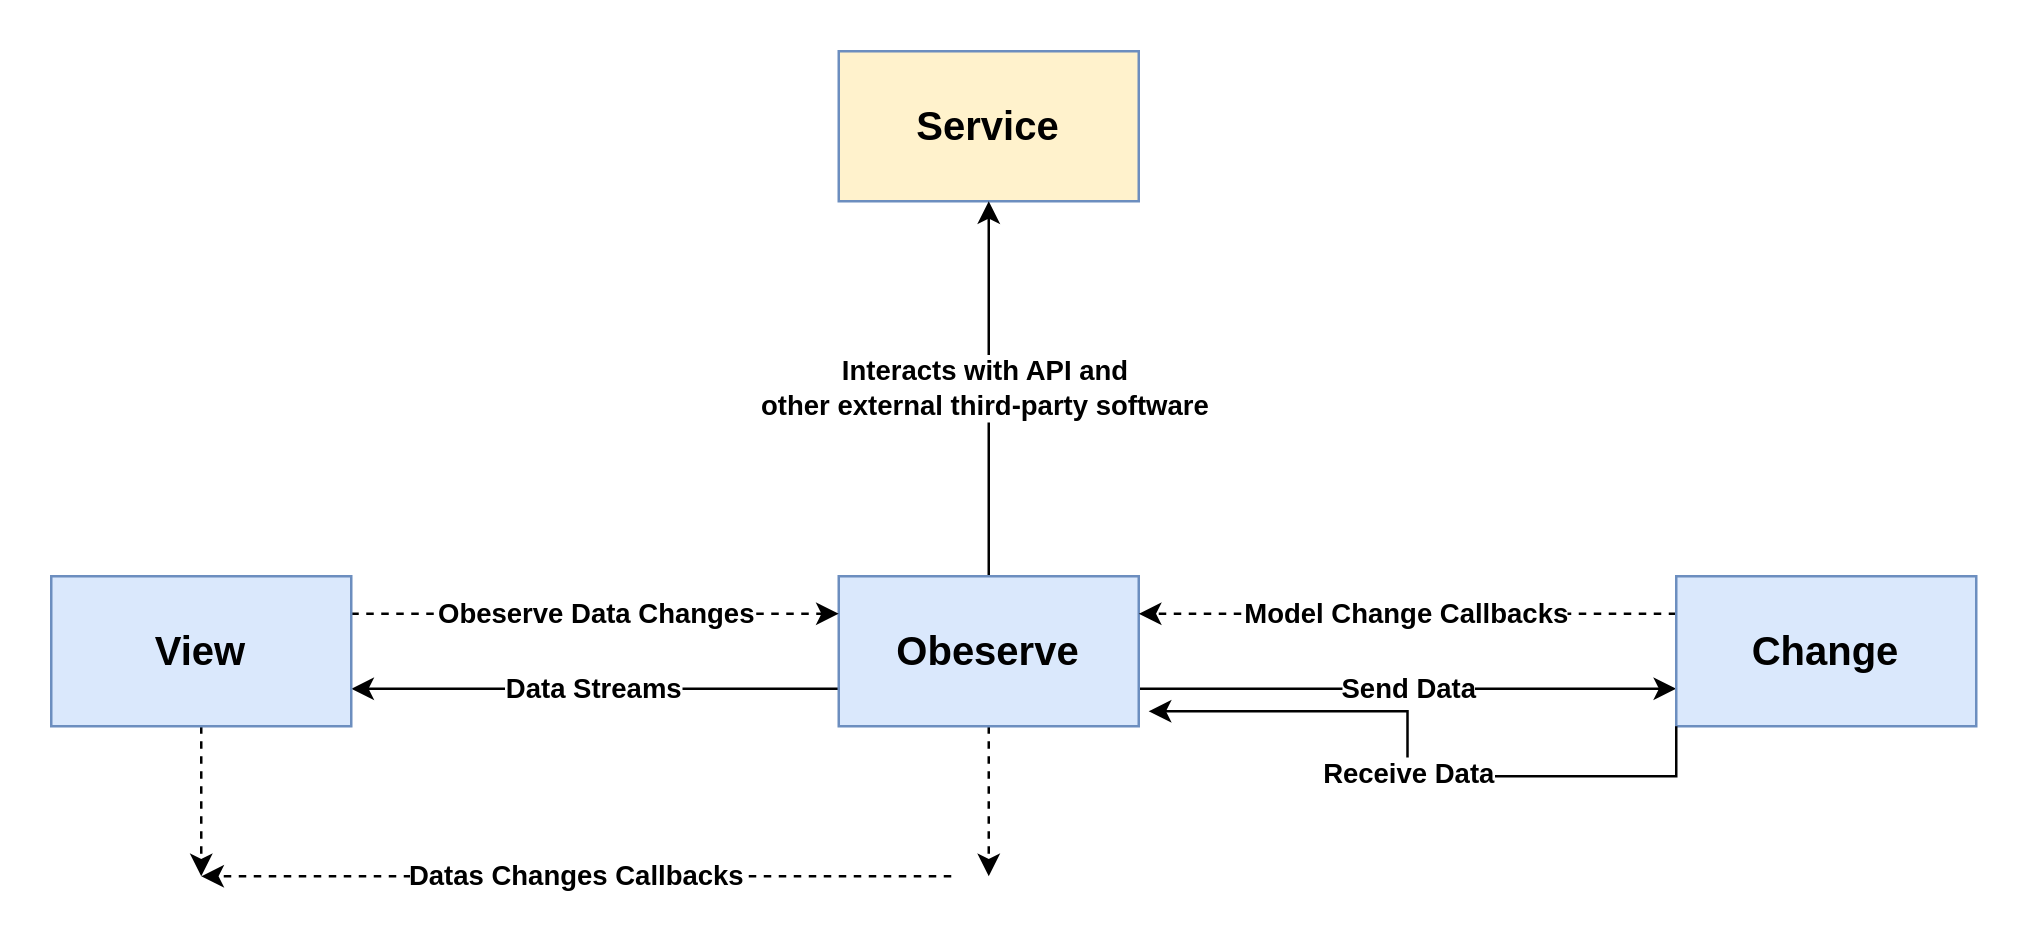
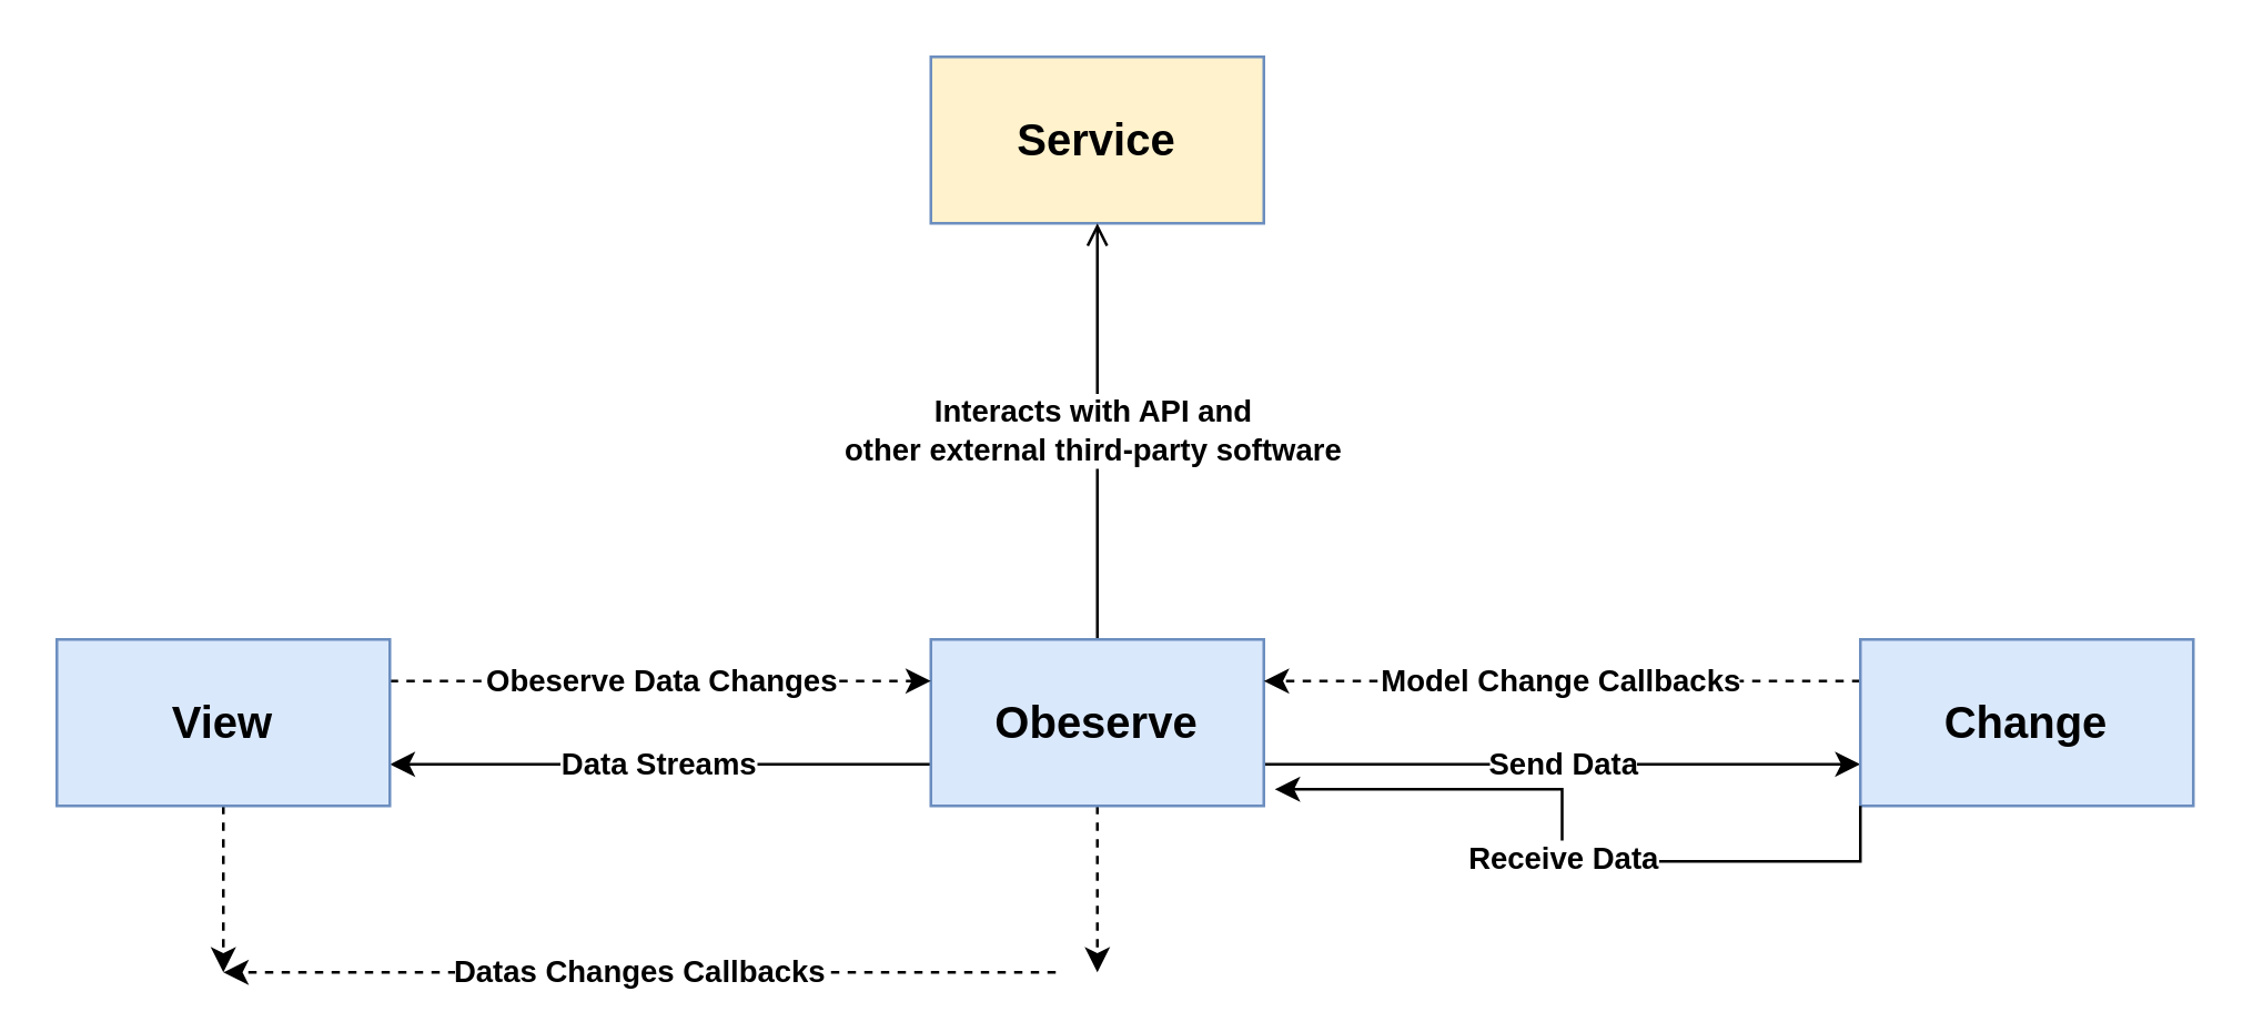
  <mxCell id="0" />
  <mxCell id="1" parent="0" />
  <mxCell id="2" value="&lt;b&gt;&lt;font style=&quot;font-size: 16px;&quot;&gt;Service&lt;/font&gt;&lt;/b&gt;" style="rounded=0;whiteSpace=wrap;html=1;fillColor=#fff2cc;strokeColor=#6c8ebf;" vertex="1" parent="1"><mxGeometry x="335" y="20" width="120" height="60" as="geometry" /></mxCell>
- <mxCell id="3" value="&lt;b&gt;Interacts with API and&amp;nbsp;&lt;/b&gt;&lt;div&gt;&lt;b&gt;other external third-party software&amp;nbsp;&lt;/b&gt;&lt;/div&gt;" style="edgeStyle=orthogonalEdgeStyle;rounded=0;orthogonalLoop=1;jettySize=auto;html=1;entryX=0.5;entryY=1;entryDx=0;entryDy=0;" edge="1" parent="1" source="7" target="2"><mxGeometry relative="1" as="geometry" /></mxCell>
+ <mxCell id="3" value="&lt;b&gt;Interacts with API and&amp;nbsp;&lt;/b&gt;&lt;div&gt;&lt;b&gt;other external third-party software&amp;nbsp;&lt;/b&gt;&lt;/div&gt;" style="edgeStyle=orthogonalEdgeStyle;rounded=0;orthogonalLoop=1;jettySize=auto;html=1;entryX=0.5;entryY=1;entryDx=0;entryDy=0;endArrow=open;" edge="1" parent="1" source="7" target="2"><mxGeometry relative="1" as="geometry" /></mxCell>
  <mxCell id="4" value="Data Streams" style="edgeStyle=orthogonalEdgeStyle;rounded=0;orthogonalLoop=1;jettySize=auto;html=1;exitX=0;exitY=0.75;exitDx=0;exitDy=0;entryX=1;entryY=0.75;entryDx=0;entryDy=0;fontStyle=1" edge="1" parent="1" source="7" target="10"><mxGeometry relative="1" as="geometry" /></mxCell>
  <mxCell id="5" style="edgeStyle=orthogonalEdgeStyle;rounded=0;orthogonalLoop=1;jettySize=auto;html=1;dashed=1;" edge="1" parent="1" source="7"><mxGeometry relative="1" as="geometry"><mxPoint x="395" y="350" as="targetPoint" /></mxGeometry></mxCell>
  <mxCell id="6" value="Send Data" style="edgeStyle=orthogonalEdgeStyle;rounded=0;orthogonalLoop=1;jettySize=auto;html=1;exitX=1;exitY=0.75;exitDx=0;exitDy=0;entryX=0;entryY=0.75;entryDx=0;entryDy=0;fontStyle=1" edge="1" parent="1" source="7" target="12"><mxGeometry relative="1" as="geometry" /></mxCell>
  <mxCell id="7" value="&lt;b&gt;&lt;font style=&quot;font-size: 16px;&quot;&gt;Obeserve&lt;/font&gt;&lt;/b&gt;" style="rounded=0;whiteSpace=wrap;html=1;fillColor=#dae8fc;strokeColor=#6c8ebf;" vertex="1" parent="1"><mxGeometry x="335" y="230" width="120" height="60" as="geometry" /></mxCell>
  <mxCell id="8" value="Obeserve Data Changes" style="edgeStyle=orthogonalEdgeStyle;rounded=0;orthogonalLoop=1;jettySize=auto;html=1;exitX=1;exitY=0.25;exitDx=0;exitDy=0;entryX=0;entryY=0.25;entryDx=0;entryDy=0;dashed=1;fontStyle=1" edge="1" parent="1" source="10" target="7"><mxGeometry relative="1" as="geometry" /></mxCell>
  <mxCell id="9" style="edgeStyle=orthogonalEdgeStyle;rounded=0;orthogonalLoop=1;jettySize=auto;html=1;dashed=1;" edge="1" parent="1" source="10"><mxGeometry relative="1" as="geometry"><mxPoint x="80" y="350" as="targetPoint" /></mxGeometry></mxCell>
  <mxCell id="10" value="&lt;span style=&quot;font-size: 16px;&quot;&gt;&lt;b&gt;View&lt;/b&gt;&lt;/span&gt;&lt;span style=&quot;color: rgba(0, 0, 0, 0); font-family: monospace; font-size: 0px; text-align: start; text-wrap: nowrap;&quot;&gt;%3CmxGraphModel%3E%3Croot%3E%3CmxCell%20id%3D%220%22%2F%3E%3CmxCell%20id%3D%221%22%20parent%3D%220%22%2F%3E%3CmxCell%20id%3D%222%22%20value%3D%22%26lt%3Bb%26gt%3B%26lt%3Bfont%20style%3D%26quot%3Bfont-size%3A%2016px%3B%26quot%3B%26gt%3BController%26lt%3B%2Ffont%26gt%3B%26lt%3B%2Fb%26gt%3B%22%20style%3D%22rounded%3D0%3BwhiteSpace%3Dwrap%3Bhtml%3D1%3BfillColor%3D%23dae8fc%3BstrokeColor%3D%236c8ebf%3B%22%20vertex%3D%221%22%20parent%3D%221%22%3E%3CmxGeometry%20x%3D%22365%22%20y%3D%22490%22%20width%3D%22120%22%20height%3D%2260%22%20as%3D%22geometry%22%2F%3E%3C%2FmxCell%3E%3C%2Froot%3E%3C%2FmxGraphModel%3E&lt;/span&gt;" style="rounded=0;whiteSpace=wrap;html=1;fillColor=#dae8fc;strokeColor=#6c8ebf;" vertex="1" parent="1"><mxGeometry x="20" y="230" width="120" height="60" as="geometry" /></mxCell>
  <mxCell id="11" value="Model Change Callbacks" style="edgeStyle=orthogonalEdgeStyle;rounded=0;orthogonalLoop=1;jettySize=auto;html=1;exitX=0;exitY=0.25;exitDx=0;exitDy=0;entryX=1;entryY=0.25;entryDx=0;entryDy=0;dashed=1;fontStyle=1" edge="1" parent="1" source="12" target="7"><mxGeometry relative="1" as="geometry" /></mxCell>
  <mxCell id="12" value="&lt;span style=&quot;font-size: 16px;&quot;&gt;&lt;b&gt;Change&lt;/b&gt;&lt;/span&gt;" style="rounded=0;whiteSpace=wrap;html=1;fillColor=#dae8fc;strokeColor=#6c8ebf;" vertex="1" parent="1"><mxGeometry x="670" y="230" width="120" height="60" as="geometry" /></mxCell>
  <mxCell id="13" value="&lt;b&gt;Datas Changes Callbacks&lt;/b&gt;" style="endArrow=classic;html=1;rounded=0;dashed=1;" edge="1" parent="1"><mxGeometry width="50" height="50" relative="1" as="geometry"><mxPoint x="380" y="350" as="sourcePoint" /><mxPoint x="80" y="350" as="targetPoint" /></mxGeometry></mxCell>
  <mxCell id="14" value="Receive Data" style="edgeStyle=orthogonalEdgeStyle;rounded=0;orthogonalLoop=1;jettySize=auto;html=1;exitX=0;exitY=1;exitDx=0;exitDy=0;entryX=1.033;entryY=0.9;entryDx=0;entryDy=0;entryPerimeter=0;fontStyle=1" edge="1" parent="1" source="12" target="7"><mxGeometry relative="1" as="geometry" /></mxCell>
